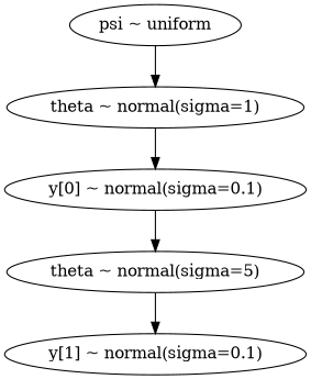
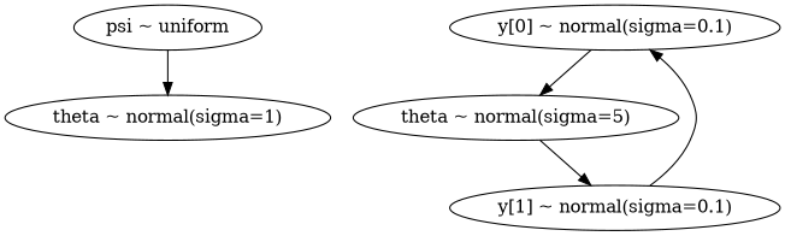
  digraph {
    n1 [label="psi ~ uniform"]
    n2 [label="theta ~ normal(sigma=1)"]
    n3 [label="y[0] ~ normal(sigma=0.1)"]
    n4 [label="theta ~ normal(sigma=5)"]
    n5 [label="y[1] ~ normal(sigma=0.1)"]
    n1 -> n2
-   n2 -> n3
+   n5 -> n3
    n3 -> n4
    n4 -> n5
  }
